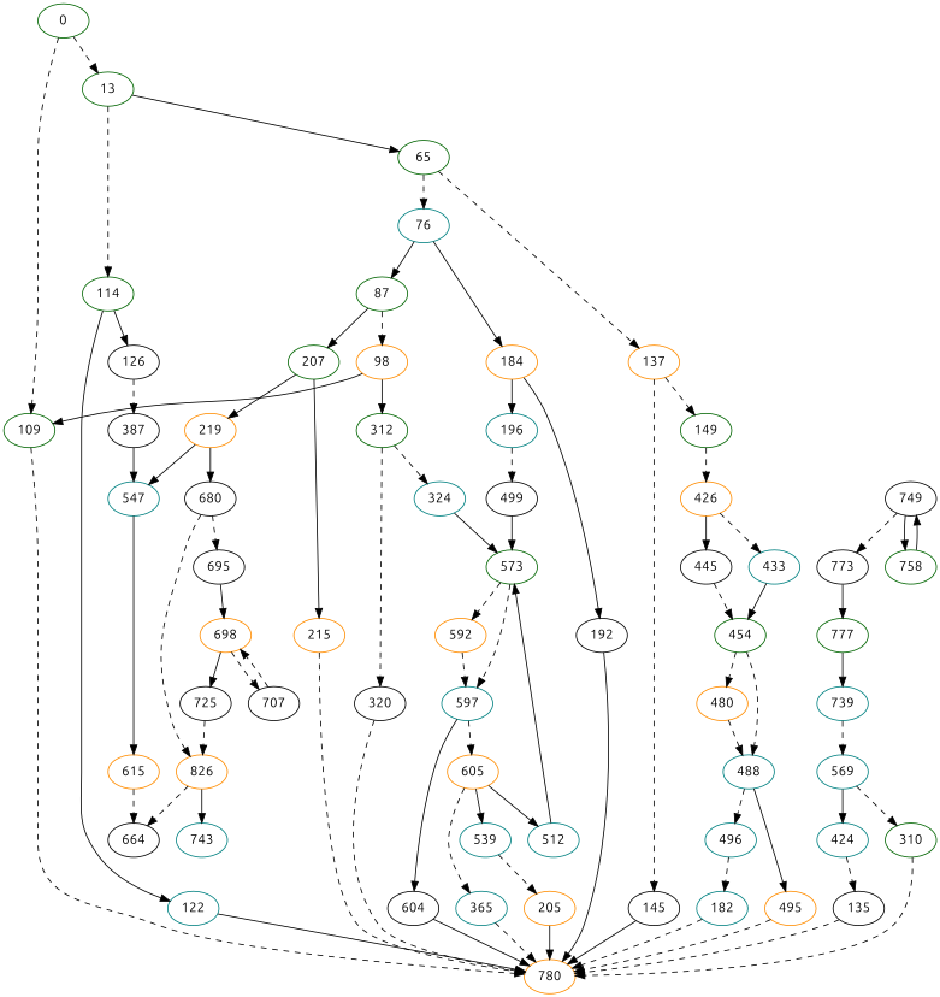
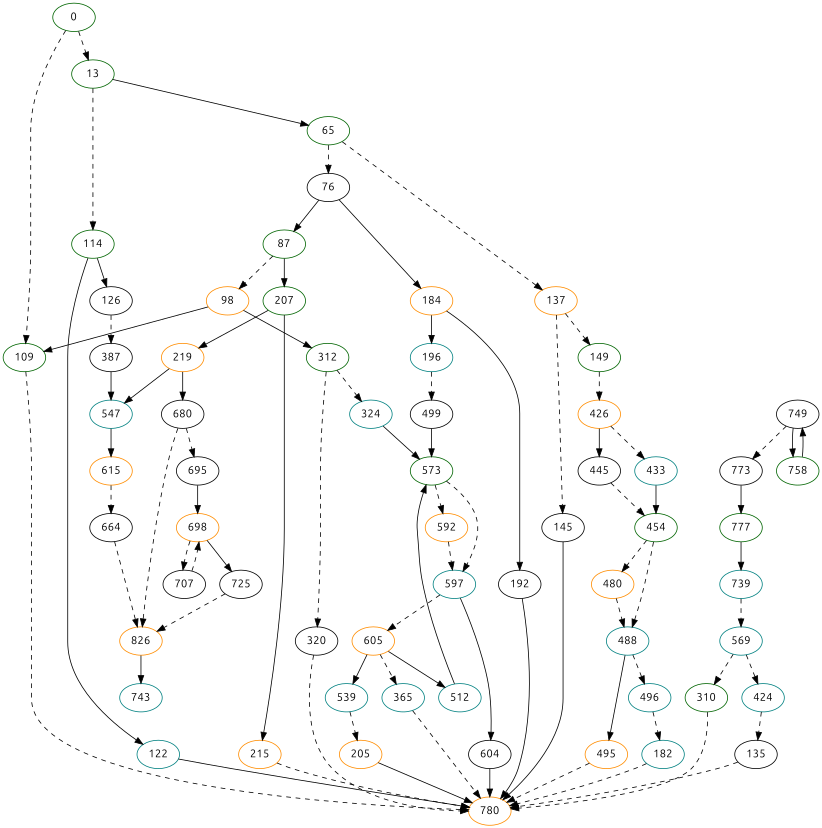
  digraph {
    fontname=Ubuntu
    node [color=black fontname=Ubuntu]
    edge [fontname=Ubuntu style=dashed]
    n1 [color=darkgreen label=0]
    n2 [color=darkgreen label=13]
    n3 [color=darkgreen label=109]
    n4 [color=darkgreen label=65]
    n5 [color=darkgreen label=114]
    n6 [color=darkorange label=780]
-   n7 [color=teal label=76]
+   n7 [label=76]
    n8 [color=darkorange label=137]
    n9 [color=teal label=122]
    n10 [label=126]
    n11 [color=darkgreen label=87]
    n12 [color=darkorange label=184]
    n13 [label=145]
    n14 [color=darkgreen label=149]
    n15 [color=darkorange label=98]
    n16 [color=darkgreen label=207]
    n17 [label=192]
    n18 [color=teal label=196]
    n19 [color=darkgreen label=312]
    n20 [color=darkorange label=215]
    n21 [color=darkorange label=219]
    n22 [label=320]
    n23 [color=teal label=324]
    n24 [label=387]
    n25 [color=teal label=547]
    n26 [label=135]
    n27 [color=darkorange label=426]
    n28 [color=teal label=433]
    n29 [label=445]
    n30 [color=teal label=182]
    n31 [label=499]
    n32 [color=darkgreen label=573]
    n33 [color=darkorange label=205]
    n34 [label=680]
    n35 [color=darkorange label=615]
    n36 [color=darkgreen label=310]
    n37 [color=darkorange label=592]
    n38 [color=teal label=597]
    n39 [color=teal label=365]
    n40 [color=teal label=424]
    n41 [color=darkgreen label=454]
    n42 [color=darkorange label=480]
    n43 [color=teal label=488]
    n44 [color=darkorange label=495]
    n45 [color=teal label=496]
    n46 [color=teal label=512]
    n47 [color=teal label=539]
    n48 [label=664]
    n49 [color=teal label=569]
    n50 [label=604]
    n51 [color=darkorange label=605]
    n52 [color=darkorange label=826]
    n53 [label=695]
    n54 [color=teal label=743]
    n55 [color=darkorange label=698]
    n56 [label=707]
    n57 [label=725]
    n58 [color=teal label=739]
    n59 [label=749]
    n60 [color=darkgreen label=758]
    n61 [label=773]
    n62 [color=darkgreen label=777]
    n1 -> n2
    n1 -> n3
    n2 -> n4 [style=solid]
    n2 -> n5
    n3 -> n6
    n4 -> n7
    n4 -> n8
    n5 -> n9 [style=solid]
    n5 -> n10 [style=solid]
    n7 -> n11 [style=solid]
    n7 -> n12 [style=solid]
    n8 -> n13
    n8 -> n14
    n9 -> n6 [style=solid]
    n10 -> n24
    n11 -> n15
    n11 -> n16 [style=solid]
    n12 -> n17 [style=solid]
    n12 -> n18 [style=solid]
    n13 -> n6 [style=solid]
    n14 -> n27
    n15 -> n3 [style=solid]
    n15 -> n19 [style=solid]
    n16 -> n20 [style=solid]
    n16 -> n21 [style=solid]
    n17 -> n6 [style=solid]
    n18 -> n31
    n19 -> n22
    n19 -> n23
    n20 -> n6
    n21 -> n25 [style=solid]
    n21 -> n34 [style=solid]
    n22 -> n6
    n23 -> n32 [style=solid]
    n24 -> n25 [style=solid]
    n25 -> n35 [style=solid]
    n26 -> n6
    n27 -> n28
    n27 -> n29 [style=solid]
    n28 -> n41 [style=solid]
    n29 -> n41
    n30 -> n6
    n31 -> n32 [style=solid]
    n32 -> n37
    n32 -> n38
    n33 -> n6 [style=solid]
    n34 -> n52
    n34 -> n53
    n35 -> n48
    n36 -> n6
    n37 -> n38
    n38 -> n50 [style=solid]
    n38 -> n51
    n39 -> n6
    n40 -> n26
    n41 -> n42
    n41 -> n43
    n42 -> n43
    n43 -> n44 [style=solid]
    n43 -> n45
    n44 -> n6
    n45 -> n30
    n46 -> n32 [style=solid]
    n47 -> n33
-   n52 -> n48
+   n48 -> n52
    n49 -> n36
-   n49 -> n40 [style=solid]
+   n49 -> n40
    n50 -> n6 [style=solid]
    n51 -> n39
    n51 -> n46 [style=solid]
    n51 -> n47 [style=solid]
    n52 -> n54 [style=solid]
    n53 -> n55 [style=solid]
    n55 -> n56
    n55 -> n57 [style=solid]
    n56 -> n55
    n57 -> n52
    n58 -> n49
    n59 -> n60 [style=solid]
    n59 -> n61
    n60 -> n59 [style=solid]
    n61 -> n62 [style=solid]
    n62 -> n58 [style=solid]
  }
